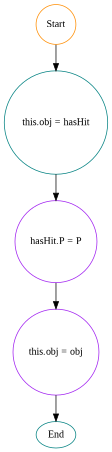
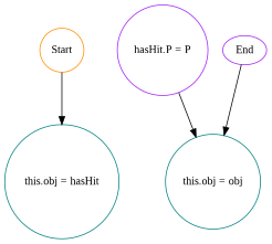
  digraph {
    fontname="Liberation Serif"
    rankdir=TB
    node [color=teal fontname="Liberation Serif" shape=circle style=rounded]
    edge [fontname="Liberation Serif"]
    Start [color=darkorange]
    n2 [label="this.obj = hasHit"]
    n3 [color=purple label="hasHit.P = P"]
-   End [shape=ellipse]
-   n5 [color=purple label="this.obj = obj"]
+   End [color=purple shape=ellipse]
+   n5 [label="this.obj = obj"]
    Start -> n2
-   n2 -> n3
    n3 -> n5
-   n5 -> End
+   End -> n5
  }
